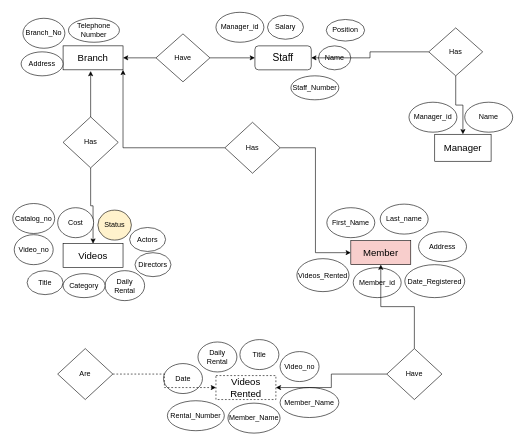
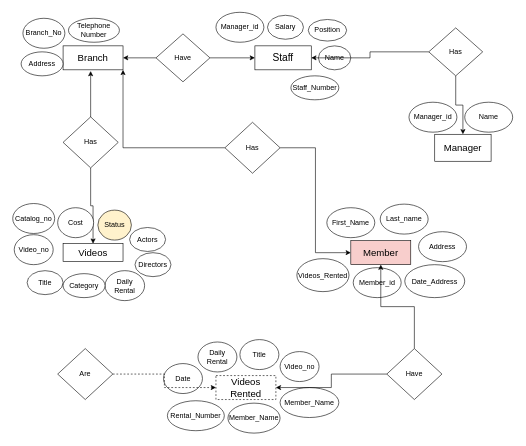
  <mxCell id="0" />
  <mxCell id="1" parent="0" />
  <mxCell id="2" value="&lt;span style=&quot;font-size: 16px;&quot;&gt;Branch&lt;/span&gt;" style="rounded=0;whiteSpace=wrap;html=1;" parent="1" vertex="1"><mxGeometry x="104" y="76" width="100" height="40" as="geometry" /></mxCell>
- <mxCell id="3" value="&lt;span style=&quot;font-size: 16px;&quot;&gt;Videos&lt;/span&gt;" style="rounded=0;whiteSpace=wrap;html=1;" parent="1" vertex="1"><mxGeometry x="104" y="406" width="100" height="40" as="geometry" /></mxCell>
- <mxCell id="4" value="&lt;span style=&quot;font-size: 17px;&quot;&gt;Staff&lt;/span&gt;" style="whiteSpace=wrap;html=1;rounded=1;" parent="1" vertex="1"><mxGeometry x="424" y="76" width="94" height="40" as="geometry" /></mxCell>
+ <mxCell id="3" value="&lt;span style=&quot;font-size: 16px;&quot;&gt;Videos&lt;/span&gt;" style="rounded=0;whiteSpace=wrap;html=1;" parent="1" vertex="1"><mxGeometry x="104" y="406" width="100" height="30" as="geometry" /></mxCell>
+ <mxCell id="4" value="&lt;span style=&quot;font-size: 17px;&quot;&gt;Staff&lt;/span&gt;" style="rounded=0;whiteSpace=wrap;html=1;" parent="1" vertex="1"><mxGeometry x="424" y="76" width="94" height="40" as="geometry" /></mxCell>
  <mxCell id="5" style="edgeStyle=orthogonalEdgeStyle;rounded=0;orthogonalLoop=1;jettySize=auto;html=1;" edge="1" parent="1"><mxGeometry relative="1" as="geometry"><mxPoint x="150" y="118" as="targetPoint" /><mxPoint x="150" y="195.5" as="sourcePoint" /></mxGeometry></mxCell>
  <mxCell id="6" style="edgeStyle=orthogonalEdgeStyle;rounded=0;orthogonalLoop=1;jettySize=auto;html=1;" edge="1" parent="1" source="7" target="3"><mxGeometry relative="1" as="geometry" /></mxCell>
  <mxCell id="7" value="Has" style="rhombus;whiteSpace=wrap;html=1;" parent="1" vertex="1"><mxGeometry x="104" y="194.5" width="92" height="85" as="geometry" /></mxCell>
  <mxCell id="8" style="edgeStyle=orthogonalEdgeStyle;rounded=0;orthogonalLoop=1;jettySize=auto;html=1;entryX=0;entryY=0.5;entryDx=0;entryDy=0;" edge="1" parent="1" source="10" target="4"><mxGeometry relative="1" as="geometry" /></mxCell>
  <mxCell id="9" style="edgeStyle=orthogonalEdgeStyle;rounded=0;orthogonalLoop=1;jettySize=auto;html=1;" edge="1" parent="1" source="10" target="2"><mxGeometry relative="1" as="geometry" /></mxCell>
  <mxCell id="10" value="Have" style="rhombus;whiteSpace=wrap;html=1;" parent="1" vertex="1"><mxGeometry x="259" y="56" width="90" height="80" as="geometry" /></mxCell>
  <mxCell id="11" value="Title" style="ellipse;whiteSpace=wrap;html=1;" parent="1" vertex="1"><mxGeometry x="44" y="451" width="60" height="40" as="geometry" /></mxCell>
  <mxCell id="12" value="Video_no" style="ellipse;whiteSpace=wrap;html=1;" parent="1" vertex="1"><mxGeometry x="22.5" y="391" width="65" height="50" as="geometry" /></mxCell>
  <mxCell id="13" value="Address" style="ellipse;whiteSpace=wrap;html=1;" parent="1" vertex="1"><mxGeometry x="34" y="86" width="70" height="40" as="geometry" /></mxCell>
  <mxCell id="14" value="Telephone Number" style="ellipse;whiteSpace=wrap;html=1;" parent="1" vertex="1"><mxGeometry x="113" y="30" width="85" height="40" as="geometry" /></mxCell>
  <mxCell id="15" value="Branch_No" style="ellipse;whiteSpace=wrap;html=1;" parent="1" vertex="1"><mxGeometry x="37" y="30" width="70" height="50" as="geometry" /></mxCell>
  <mxCell id="16" value="Daily Rental" style="ellipse;whiteSpace=wrap;html=1;" parent="1" vertex="1"><mxGeometry x="174" y="451" width="66" height="50" as="geometry" /></mxCell>
  <mxCell id="17" value="Catalog_no" style="ellipse;whiteSpace=wrap;html=1;" parent="1" vertex="1"><mxGeometry x="20" y="339" width="70" height="50" as="geometry" /></mxCell>
  <mxCell id="18" value="Category" style="ellipse;whiteSpace=wrap;html=1;" parent="1" vertex="1"><mxGeometry x="104" y="456" width="70" height="40" as="geometry" /></mxCell>
  <mxCell id="19" value="Staff_Number" style="ellipse;whiteSpace=wrap;html=1;" parent="1" vertex="1"><mxGeometry x="484" y="126" width="80" height="40" as="geometry" /></mxCell>
  <mxCell id="20" value="Manager_id" style="ellipse;whiteSpace=wrap;html=1;" parent="1" vertex="1"><mxGeometry x="359" y="20" width="80" height="50" as="geometry" /></mxCell>
  <mxCell id="21" value="Salary" style="ellipse;whiteSpace=wrap;html=1;" parent="1" vertex="1"><mxGeometry x="445" y="25" width="60" height="40" as="geometry" /></mxCell>
- <mxCell id="22" value="Position" style="ellipse;whiteSpace=wrap;html=1;" parent="1" vertex="1"><mxGeometry x="543" y="32" width="64" height="36" as="geometry" /></mxCell>
+ <mxCell id="22" value="Position" style="ellipse;whiteSpace=wrap;html=1;" parent="1" vertex="1"><mxGeometry x="513" y="32" width="64" height="36" as="geometry" /></mxCell>
  <mxCell id="23" value="Name" style="ellipse;whiteSpace=wrap;html=1;" parent="1" vertex="1"><mxGeometry x="530" y="76" width="54" height="40" as="geometry" /></mxCell>
  <mxCell id="24" style="edgeStyle=orthogonalEdgeStyle;rounded=0;orthogonalLoop=1;jettySize=auto;html=1;entryX=0.5;entryY=0;entryDx=0;entryDy=0;" edge="1" parent="1" source="26" target="27"><mxGeometry relative="1" as="geometry" /></mxCell>
  <mxCell id="25" style="edgeStyle=orthogonalEdgeStyle;rounded=0;orthogonalLoop=1;jettySize=auto;html=1;entryX=1;entryY=0.5;entryDx=0;entryDy=0;" edge="1" parent="1" source="26" target="4"><mxGeometry relative="1" as="geometry" /></mxCell>
  <mxCell id="26" value="Has" style="rhombus;whiteSpace=wrap;html=1;" parent="1" vertex="1"><mxGeometry x="714" y="46" width="90" height="80" as="geometry" /></mxCell>
  <mxCell id="27" value="&lt;span style=&quot;font-size: 16px;&quot;&gt;Manager&lt;/span&gt;" style="rounded=0;whiteSpace=wrap;html=1;" parent="1" vertex="1"><mxGeometry x="724" y="223.5" width="94" height="45" as="geometry" /></mxCell>
  <mxCell id="28" value="Cost" style="ellipse;whiteSpace=wrap;html=1;" parent="1" vertex="1"><mxGeometry x="95" y="346" width="60" height="50" as="geometry" /></mxCell>
  <mxCell id="29" value="Status" style="ellipse;whiteSpace=wrap;html=1;fillColor=#fff2cc;" parent="1" vertex="1"><mxGeometry x="162" y="350" width="56" height="50" as="geometry" /></mxCell>
  <mxCell id="30" value="Actors" style="ellipse;whiteSpace=wrap;html=1;" parent="1" vertex="1"><mxGeometry x="215" y="379" width="60" height="40" as="geometry" /></mxCell>
  <mxCell id="31" value="Manager_id" style="ellipse;whiteSpace=wrap;html=1;" parent="1" vertex="1"><mxGeometry x="681" y="170" width="80" height="50" as="geometry" /></mxCell>
  <mxCell id="32" value="Name" style="ellipse;whiteSpace=wrap;html=1;" parent="1" vertex="1"><mxGeometry x="774" y="170" width="80" height="50" as="geometry" /></mxCell>
  <mxCell id="33" value="Directors" style="ellipse;whiteSpace=wrap;html=1;" vertex="1" parent="1"><mxGeometry x="224" y="421" width="60" height="40" as="geometry" /></mxCell>
  <mxCell id="34" value="&lt;span style=&quot;font-size: 16px;&quot;&gt;Member&lt;/span&gt;" style="rounded=0;whiteSpace=wrap;html=1;fillColor=#f8cecc;" vertex="1" parent="1"><mxGeometry x="584" y="401" width="100" height="40" as="geometry" /></mxCell>
  <mxCell id="35" value="Videos_Rented" style="ellipse;whiteSpace=wrap;html=1;" vertex="1" parent="1"><mxGeometry x="494" y="431" width="87" height="55" as="geometry" /></mxCell>
  <mxCell id="36" value="Member_id" style="ellipse;whiteSpace=wrap;html=1;" vertex="1" parent="1"><mxGeometry x="588" y="446" width="80" height="50" as="geometry" /></mxCell>
- <mxCell id="37" value="Date_Registered" style="ellipse;whiteSpace=wrap;html=1;" vertex="1" parent="1"><mxGeometry x="674" y="441" width="100" height="55" as="geometry" /></mxCell>
+ <mxCell id="37" value="Date_Address" style="ellipse;whiteSpace=wrap;html=1;" vertex="1" parent="1"><mxGeometry x="674" y="441" width="100" height="55" as="geometry" /></mxCell>
  <mxCell id="38" value="Address" style="ellipse;whiteSpace=wrap;html=1;" vertex="1" parent="1"><mxGeometry x="697" y="386" width="80" height="50" as="geometry" /></mxCell>
  <mxCell id="39" value="Last_name" style="ellipse;whiteSpace=wrap;html=1;" vertex="1" parent="1"><mxGeometry x="633" y="340" width="80" height="50" as="geometry" /></mxCell>
  <mxCell id="40" value="First_Name" style="ellipse;whiteSpace=wrap;html=1;" vertex="1" parent="1"><mxGeometry x="544" y="346" width="80" height="50" as="geometry" /></mxCell>
  <mxCell id="41" style="edgeStyle=orthogonalEdgeStyle;rounded=0;orthogonalLoop=1;jettySize=auto;html=1;entryX=1;entryY=1;entryDx=0;entryDy=0;" edge="1" parent="1" source="43" target="2"><mxGeometry relative="1" as="geometry" /></mxCell>
  <mxCell id="42" style="edgeStyle=orthogonalEdgeStyle;rounded=0;orthogonalLoop=1;jettySize=auto;html=1;entryX=0;entryY=0.5;entryDx=0;entryDy=0;" edge="1" parent="1" source="43" target="34"><mxGeometry relative="1" as="geometry" /></mxCell>
  <mxCell id="43" value="Has" style="rhombus;whiteSpace=wrap;html=1;" vertex="1" parent="1"><mxGeometry x="374" y="203.5" width="92" height="85" as="geometry" /></mxCell>
  <mxCell id="44" value="&lt;span style=&quot;font-size: 16px;&quot;&gt;Videos Rented&lt;/span&gt;" style="rounded=0;whiteSpace=wrap;html=1;dashed=1;" vertex="1" parent="1"><mxGeometry x="359" y="626" width="100" height="40" as="geometry" /></mxCell>
  <mxCell id="45" value="Daily Rental" style="ellipse;whiteSpace=wrap;html=1;" vertex="1" parent="1"><mxGeometry x="329" y="570" width="65" height="50" as="geometry" /></mxCell>
  <mxCell id="46" value="Title" style="ellipse;whiteSpace=wrap;html=1;" vertex="1" parent="1"><mxGeometry x="399" y="566" width="65" height="50" as="geometry" /></mxCell>
  <mxCell id="47" value="Video_no" style="ellipse;whiteSpace=wrap;html=1;" vertex="1" parent="1"><mxGeometry x="466" y="586" width="65" height="50" as="geometry" /></mxCell>
  <mxCell id="48" value="Member_Name" style="ellipse;whiteSpace=wrap;html=1;" vertex="1" parent="1"><mxGeometry x="466" y="646" width="98" height="50" as="geometry" /></mxCell>
  <mxCell id="49" value="Member_Name" style="ellipse;whiteSpace=wrap;html=1;" vertex="1" parent="1"><mxGeometry x="379" y="672" width="87" height="50" as="geometry" /></mxCell>
  <mxCell id="50" value="Rental_Number" style="ellipse;whiteSpace=wrap;html=1;" vertex="1" parent="1"><mxGeometry x="278" y="668" width="95" height="50" as="geometry" /></mxCell>
  <mxCell id="51" value="Date" style="ellipse;whiteSpace=wrap;html=1;" vertex="1" parent="1"><mxGeometry x="271.5" y="606" width="65" height="50" as="geometry" /></mxCell>
  <mxCell id="52" style="edgeStyle=orthogonalEdgeStyle;rounded=0;orthogonalLoop=1;jettySize=auto;html=1;entryX=0;entryY=0.5;entryDx=0;entryDy=0;dashed=1;" edge="1" parent="1" source="53" target="44"><mxGeometry relative="1" as="geometry" /></mxCell>
  <mxCell id="53" value="Are" style="rhombus;whiteSpace=wrap;html=1;" vertex="1" parent="1"><mxGeometry x="95" y="581" width="92" height="85" as="geometry" /></mxCell>
  <mxCell id="54" style="edgeStyle=orthogonalEdgeStyle;rounded=0;orthogonalLoop=1;jettySize=auto;html=1;" edge="1" parent="1" source="56" target="34"><mxGeometry relative="1" as="geometry" /></mxCell>
  <mxCell id="55" style="edgeStyle=orthogonalEdgeStyle;rounded=0;orthogonalLoop=1;jettySize=auto;html=1;entryX=1;entryY=0.5;entryDx=0;entryDy=0;" edge="1" parent="1" source="56" target="44"><mxGeometry relative="1" as="geometry" /></mxCell>
  <mxCell id="56" value="Have" style="rhombus;whiteSpace=wrap;html=1;" vertex="1" parent="1"><mxGeometry x="644" y="581" width="92" height="85" as="geometry" /></mxCell>
